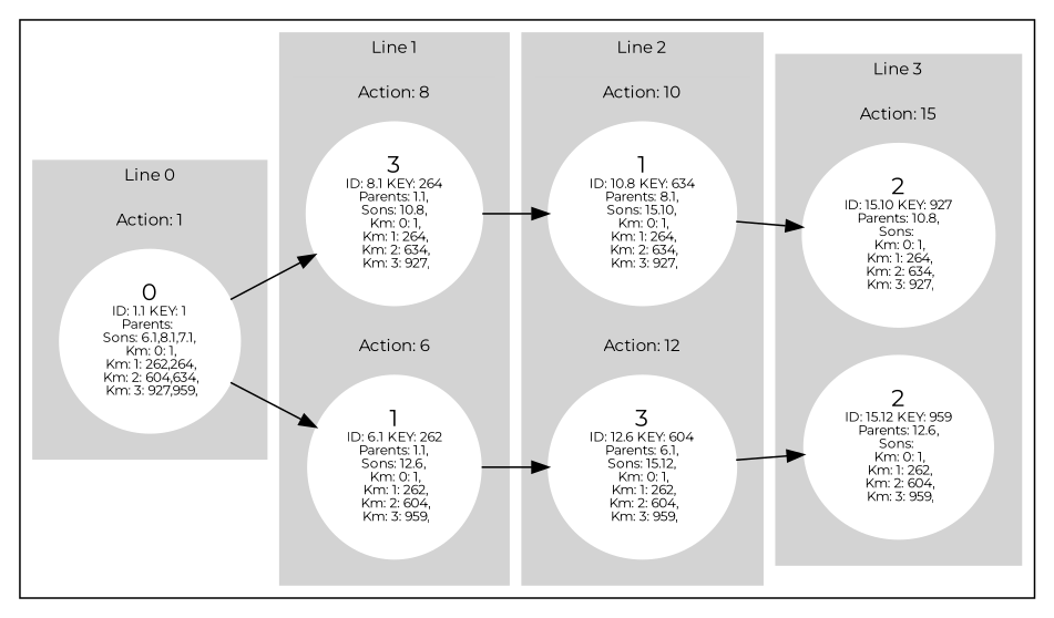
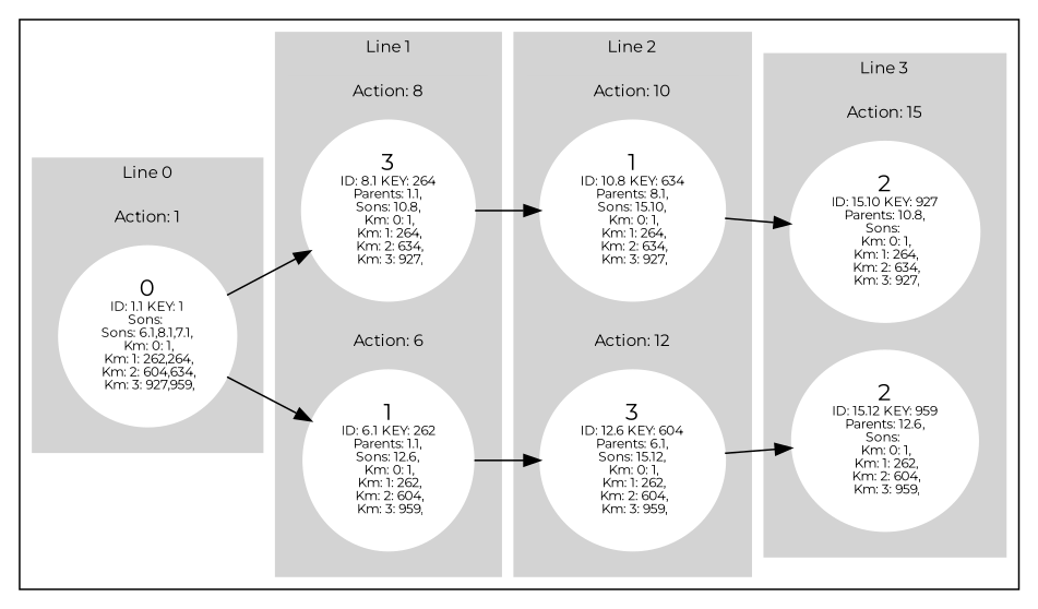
  digraph {
    rankdir=LR
    fontname=Montserrat
    node [color=white style=filled fontname=Montserrat]
    edge [fontname=Montserrat]
-   n1 [label=<0<BR /><FONT POINT-SIZE="8">ID: 1.1 KEY: 1</FONT><BR /><FONT POINT-SIZE="8">Parents: </FONT><BR /><FONT POINT-SIZE="8">Sons: 6.1,8.1,7.1,</FONT><BR /><FONT POINT-SIZE="8"> Km: 0: 1,</FONT><BR /><FONT POINT-SIZE="8"> Km: 1: 262,264,</FONT><BR /><FONT POINT-SIZE="8"> Km: 2: 604,634,</FONT><BR /><FONT POINT-SIZE="8"> Km: 3: 927,959,</FONT>>]
+   n1 [label=<0<BR /><FONT POINT-SIZE="8">ID: 1.1 KEY: 1</FONT><BR /><FONT POINT-SIZE="8">Sons: </FONT><BR /><FONT POINT-SIZE="8">Sons: 6.1,8.1,7.1,</FONT><BR /><FONT POINT-SIZE="8"> Km: 0: 1,</FONT><BR /><FONT POINT-SIZE="8"> Km: 1: 262,264,</FONT><BR /><FONT POINT-SIZE="8"> Km: 2: 604,634,</FONT><BR /><FONT POINT-SIZE="8"> Km: 3: 927,959,</FONT>>]
    n2 [label=<3<BR /><FONT POINT-SIZE="8">ID: 8.1 KEY: 264</FONT><BR /><FONT POINT-SIZE="8">Parents: 1.1,</FONT><BR /><FONT POINT-SIZE="8">Sons: 10.8,</FONT><BR /><FONT POINT-SIZE="8"> Km: 0: 1,</FONT><BR /><FONT POINT-SIZE="8"> Km: 1: 264,</FONT><BR /><FONT POINT-SIZE="8"> Km: 2: 634,</FONT><BR /><FONT POINT-SIZE="8"> Km: 3: 927,</FONT>>]
    n3 [label=<1<BR /><FONT POINT-SIZE="8">ID: 6.1 KEY: 262</FONT><BR /><FONT POINT-SIZE="8">Parents: 1.1,</FONT><BR /><FONT POINT-SIZE="8">Sons: 12.6,</FONT><BR /><FONT POINT-SIZE="8"> Km: 0: 1,</FONT><BR /><FONT POINT-SIZE="8"> Km: 1: 262,</FONT><BR /><FONT POINT-SIZE="8"> Km: 2: 604,</FONT><BR /><FONT POINT-SIZE="8"> Km: 3: 959,</FONT>>]
    n4 [label=<3<BR /><FONT POINT-SIZE="8">ID: 12.6 KEY: 604</FONT><BR /><FONT POINT-SIZE="8">Parents: 6.1,</FONT><BR /><FONT POINT-SIZE="8">Sons: 15.12,</FONT><BR /><FONT POINT-SIZE="8"> Km: 0: 1,</FONT><BR /><FONT POINT-SIZE="8"> Km: 1: 262,</FONT><BR /><FONT POINT-SIZE="8"> Km: 2: 604,</FONT><BR /><FONT POINT-SIZE="8"> Km: 3: 959,</FONT>>]
    n5 [label=<1<BR /><FONT POINT-SIZE="8">ID: 10.8 KEY: 634</FONT><BR /><FONT POINT-SIZE="8">Parents: 8.1,</FONT><BR /><FONT POINT-SIZE="8">Sons: 15.10,</FONT><BR /><FONT POINT-SIZE="8"> Km: 0: 1,</FONT><BR /><FONT POINT-SIZE="8"> Km: 1: 264,</FONT><BR /><FONT POINT-SIZE="8"> Km: 2: 634,</FONT><BR /><FONT POINT-SIZE="8"> Km: 3: 927,</FONT>>]
    n6 [label=<2<BR /><FONT POINT-SIZE="8">ID: 15.10 KEY: 927</FONT><BR /><FONT POINT-SIZE="8">Parents: 10.8,</FONT><BR /><FONT POINT-SIZE="8">Sons: </FONT><BR /><FONT POINT-SIZE="8"> Km: 0: 1,</FONT><BR /><FONT POINT-SIZE="8"> Km: 1: 264,</FONT><BR /><FONT POINT-SIZE="8"> Km: 2: 634,</FONT><BR /><FONT POINT-SIZE="8"> Km: 3: 927,</FONT>>]
    n7 [label=<2<BR /><FONT POINT-SIZE="8">ID: 15.12 KEY: 959</FONT><BR /><FONT POINT-SIZE="8">Parents: 12.6,</FONT><BR /><FONT POINT-SIZE="8">Sons: </FONT><BR /><FONT POINT-SIZE="8"> Km: 0: 1,</FONT><BR /><FONT POINT-SIZE="8"> Km: 1: 262,</FONT><BR /><FONT POINT-SIZE="8"> Km: 2: 604,</FONT><BR /><FONT POINT-SIZE="8"> Km: 3: 959,</FONT>>]
    subgraph cluster_1 {
      subgraph cluster_2 {
        color=lightgrey
        fontsize=10
        label="Line 0"
        style=filled
        subgraph cluster_3 {
          color=lightgrey
          fontsize=10
          label="Action: 1"
          style=filled
          n1
        }
      }
      subgraph cluster_4 {
        color=lightgrey
        fontsize=10
        label="Line 1"
        style=filled
        subgraph cluster_5 {
          color=lightgrey
          fontsize=10
          label="Action: 8"
          style=filled
          n2
        }
        subgraph cluster_6 {
          color=lightgrey
          fontsize=10
          label="Action: 6"
          style=filled
          n3
        }
      }
      subgraph cluster_7 {
        color=lightgrey
        fontsize=10
        label="Line 2"
        style=filled
        subgraph cluster_8 {
          color=lightgrey
          fontsize=10
          label="Action: 12"
          style=filled
          n4
        }
        subgraph cluster_9 {
          color=lightgrey
          fontsize=10
          label="Action: 10"
          style=filled
          n5
        }
      }
      subgraph cluster_10 {
        color=lightgrey
        fontsize=10
        label="Line 3"
        style=filled
        subgraph cluster_11 {
          color=lightgrey
          fontsize=10
          label="Action: 15"
          style=filled
          n6
          n7
        }
      }
    }
    n1 -> n2
    n1 -> n3
    n2 -> n5
    n3 -> n4
    n4 -> n7
    n5 -> n6
  }
